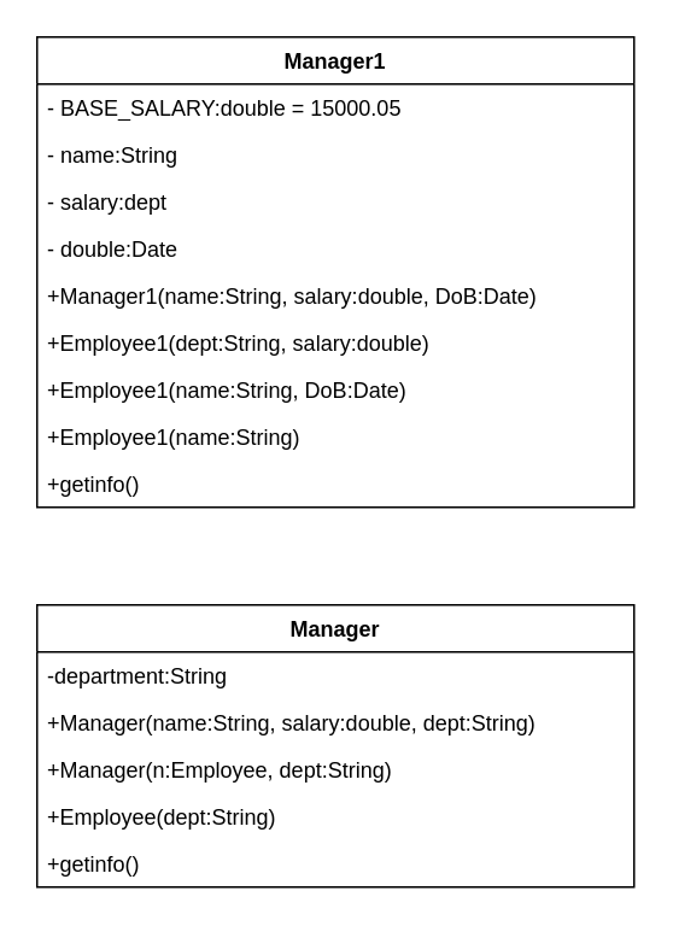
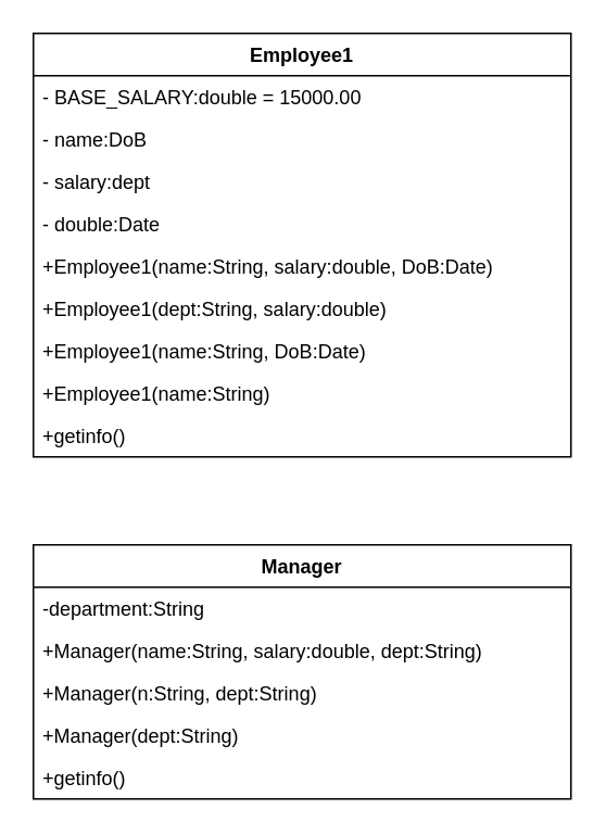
  <mxCell id="0" />
  <mxCell id="1" parent="0" />
- <mxCell id="2" value="Manager1" style="swimlane;fontStyle=1;align=center;verticalAlign=top;childLayout=stackLayout;horizontal=1;startSize=26;horizontalStack=0;resizeParent=1;resizeParentMax=0;resizeLast=0;collapsible=1;marginBottom=0;whiteSpace=wrap;html=1;" vertex="1" parent="1"><mxGeometry x="20" y="20" width="330" height="260" as="geometry"><mxRectangle x="320" y="90" width="100" height="30" as="alternateBounds" /></mxGeometry></mxCell>
- <mxCell id="3" value="- BASE_SALARY:double = 15000.05" style="text;strokeColor=none;fillColor=none;align=left;verticalAlign=top;spacingLeft=4;spacingRight=4;overflow=hidden;rotatable=0;points=[[0,0.5],[1,0.5]];portConstraint=eastwest;whiteSpace=wrap;html=1;" vertex="1" parent="2"><mxGeometry y="26" width="330" height="26" as="geometry" /></mxCell>
- <mxCell id="4" value="- name:String" style="text;strokeColor=none;fillColor=none;align=left;verticalAlign=top;spacingLeft=4;spacingRight=4;overflow=hidden;rotatable=0;points=[[0,0.5],[1,0.5]];portConstraint=eastwest;whiteSpace=wrap;html=1;" vertex="1" parent="2"><mxGeometry y="52" width="330" height="26" as="geometry" /></mxCell>
+ <mxCell id="2" value="Employee1" style="swimlane;fontStyle=1;align=center;verticalAlign=top;childLayout=stackLayout;horizontal=1;startSize=26;horizontalStack=0;resizeParent=1;resizeParentMax=0;resizeLast=0;collapsible=1;marginBottom=0;whiteSpace=wrap;html=1;" vertex="1" parent="1"><mxGeometry x="20" y="20" width="330" height="260" as="geometry"><mxRectangle x="320" y="90" width="100" height="30" as="alternateBounds" /></mxGeometry></mxCell>
+ <mxCell id="3" value="- BASE_SALARY:double = 15000.00" style="text;strokeColor=none;fillColor=none;align=left;verticalAlign=top;spacingLeft=4;spacingRight=4;overflow=hidden;rotatable=0;points=[[0,0.5],[1,0.5]];portConstraint=eastwest;whiteSpace=wrap;html=1;" vertex="1" parent="2"><mxGeometry y="26" width="330" height="26" as="geometry" /></mxCell>
+ <mxCell id="4" value="- name:DoB" style="text;strokeColor=none;fillColor=none;align=left;verticalAlign=top;spacingLeft=4;spacingRight=4;overflow=hidden;rotatable=0;points=[[0,0.5],[1,0.5]];portConstraint=eastwest;whiteSpace=wrap;html=1;" vertex="1" parent="2"><mxGeometry y="52" width="330" height="26" as="geometry" /></mxCell>
  <mxCell id="5" value="- salary:dept" style="text;strokeColor=none;fillColor=none;align=left;verticalAlign=top;spacingLeft=4;spacingRight=4;overflow=hidden;rotatable=0;points=[[0,0.5],[1,0.5]];portConstraint=eastwest;whiteSpace=wrap;html=1;" vertex="1" parent="2"><mxGeometry y="78" width="330" height="26" as="geometry" /></mxCell>
  <mxCell id="6" value="- double:Date" style="text;strokeColor=none;fillColor=none;align=left;verticalAlign=top;spacingLeft=4;spacingRight=4;overflow=hidden;rotatable=0;points=[[0,0.5],[1,0.5]];portConstraint=eastwest;whiteSpace=wrap;html=1;" vertex="1" parent="2"><mxGeometry y="104" width="330" height="26" as="geometry" /></mxCell>
- <mxCell id="7" value="+Manager1(name:String, salary:double, DoB:Date)" style="text;strokeColor=none;fillColor=none;align=left;verticalAlign=top;spacingLeft=4;spacingRight=4;overflow=hidden;rotatable=0;points=[[0,0.5],[1,0.5]];portConstraint=eastwest;whiteSpace=wrap;html=1;" vertex="1" parent="2"><mxGeometry y="130" width="330" height="26" as="geometry" /></mxCell>
+ <mxCell id="7" value="+Employee1(name:String, salary:double, DoB:Date)" style="text;strokeColor=none;fillColor=none;align=left;verticalAlign=top;spacingLeft=4;spacingRight=4;overflow=hidden;rotatable=0;points=[[0,0.5],[1,0.5]];portConstraint=eastwest;whiteSpace=wrap;html=1;" vertex="1" parent="2"><mxGeometry y="130" width="330" height="26" as="geometry" /></mxCell>
  <mxCell id="8" value="+Employee1(dept:String, salary:double)" style="text;strokeColor=none;fillColor=none;align=left;verticalAlign=top;spacingLeft=4;spacingRight=4;overflow=hidden;rotatable=0;points=[[0,0.5],[1,0.5]];portConstraint=eastwest;whiteSpace=wrap;html=1;" vertex="1" parent="2"><mxGeometry y="156" width="330" height="26" as="geometry" /></mxCell>
  <mxCell id="9" value="+Employee1(name:String, DoB:Date)" style="text;strokeColor=none;fillColor=none;align=left;verticalAlign=top;spacingLeft=4;spacingRight=4;overflow=hidden;rotatable=0;points=[[0,0.5],[1,0.5]];portConstraint=eastwest;whiteSpace=wrap;html=1;" vertex="1" parent="2"><mxGeometry y="182" width="330" height="26" as="geometry" /></mxCell>
  <mxCell id="10" value="+Employee1(name:String)" style="text;strokeColor=none;fillColor=none;align=left;verticalAlign=top;spacingLeft=4;spacingRight=4;overflow=hidden;rotatable=0;points=[[0,0.5],[1,0.5]];portConstraint=eastwest;whiteSpace=wrap;html=1;" vertex="1" parent="2"><mxGeometry y="208" width="330" height="26" as="geometry" /></mxCell>
  <mxCell id="11" value="+getinfo()" style="text;strokeColor=none;fillColor=none;align=left;verticalAlign=top;spacingLeft=4;spacingRight=4;overflow=hidden;rotatable=0;points=[[0,0.5],[1,0.5]];portConstraint=eastwest;whiteSpace=wrap;html=1;" vertex="1" parent="2"><mxGeometry y="234" width="330" height="26" as="geometry" /></mxCell>
  <mxCell id="12" value="Manager" style="swimlane;fontStyle=1;align=center;verticalAlign=top;childLayout=stackLayout;horizontal=1;startSize=26;horizontalStack=0;resizeParent=1;resizeParentMax=0;resizeLast=0;collapsible=1;marginBottom=0;whiteSpace=wrap;html=1;" vertex="1" parent="1"><mxGeometry x="20" y="334" width="330" height="156" as="geometry"><mxRectangle x="320" y="90" width="100" height="30" as="alternateBounds" /></mxGeometry></mxCell>
  <mxCell id="13" value="-department:String" style="text;strokeColor=none;fillColor=none;align=left;verticalAlign=top;spacingLeft=4;spacingRight=4;overflow=hidden;rotatable=0;points=[[0,0.5],[1,0.5]];portConstraint=eastwest;whiteSpace=wrap;html=1;" vertex="1" parent="12"><mxGeometry y="26" width="330" height="26" as="geometry" /></mxCell>
  <mxCell id="14" value="+Manager(name:String, salary:double, dept:String)" style="text;strokeColor=none;fillColor=none;align=left;verticalAlign=top;spacingLeft=4;spacingRight=4;overflow=hidden;rotatable=0;points=[[0,0.5],[1,0.5]];portConstraint=eastwest;whiteSpace=wrap;html=1;" vertex="1" parent="12"><mxGeometry y="52" width="330" height="26" as="geometry" /></mxCell>
- <mxCell id="15" value="+Manager(n:Employee, dept:String)" style="text;strokeColor=none;fillColor=none;align=left;verticalAlign=top;spacingLeft=4;spacingRight=4;overflow=hidden;rotatable=0;points=[[0,0.5],[1,0.5]];portConstraint=eastwest;whiteSpace=wrap;html=1;" vertex="1" parent="12"><mxGeometry y="78" width="330" height="26" as="geometry" /></mxCell>
- <mxCell id="16" value="+Employee(dept:String)" style="text;strokeColor=none;fillColor=none;align=left;verticalAlign=top;spacingLeft=4;spacingRight=4;overflow=hidden;rotatable=0;points=[[0,0.5],[1,0.5]];portConstraint=eastwest;whiteSpace=wrap;html=1;" vertex="1" parent="12"><mxGeometry y="104" width="330" height="26" as="geometry" /></mxCell>
+ <mxCell id="15" value="+Manager(n:String, dept:String)" style="text;strokeColor=none;fillColor=none;align=left;verticalAlign=top;spacingLeft=4;spacingRight=4;overflow=hidden;rotatable=0;points=[[0,0.5],[1,0.5]];portConstraint=eastwest;whiteSpace=wrap;html=1;" vertex="1" parent="12"><mxGeometry y="78" width="330" height="26" as="geometry" /></mxCell>
+ <mxCell id="16" value="+Manager(dept:String)" style="text;strokeColor=none;fillColor=none;align=left;verticalAlign=top;spacingLeft=4;spacingRight=4;overflow=hidden;rotatable=0;points=[[0,0.5],[1,0.5]];portConstraint=eastwest;whiteSpace=wrap;html=1;" vertex="1" parent="12"><mxGeometry y="104" width="330" height="26" as="geometry" /></mxCell>
  <mxCell id="17" value="+getinfo()" style="text;strokeColor=none;fillColor=none;align=left;verticalAlign=top;spacingLeft=4;spacingRight=4;overflow=hidden;rotatable=0;points=[[0,0.5],[1,0.5]];portConstraint=eastwest;whiteSpace=wrap;html=1;" vertex="1" parent="12"><mxGeometry y="130" width="330" height="26" as="geometry" /></mxCell>
